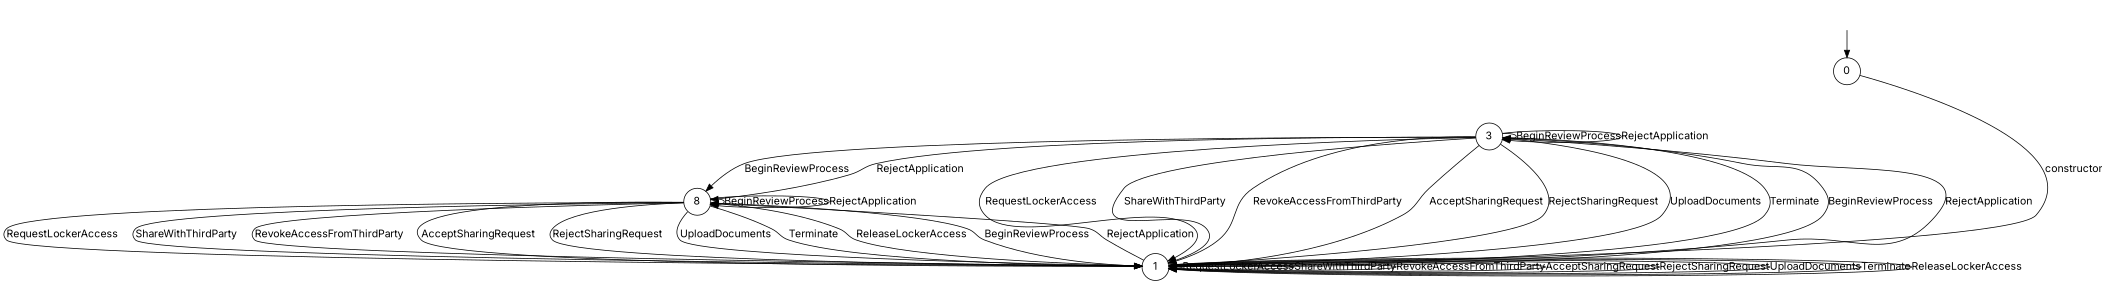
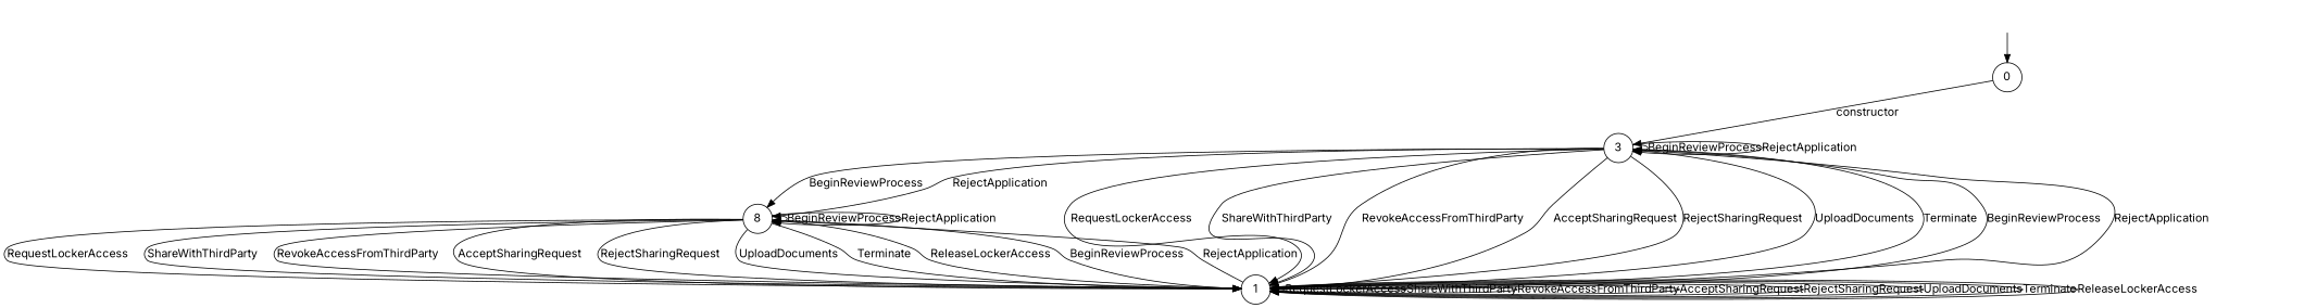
  digraph {
    fontname=Inter
    rankdir=TB
    node [fontname=Inter shape=circle]
    edge [fontname=Inter]
    "" [shape=plaintext]
    n2 [label=0]
    n3 [label=3]
    n4 [label=8]
    n5 [label=1]
    "" -> n2
-   n2 -> n5 [label=constructor]
+   n2 -> n3 [label=constructor]
    n3 -> n3 [label=BeginReviewProcess]
    n3 -> n3 [label=RejectApplication]
    n3 -> n4 [label=BeginReviewProcess]
    n3 -> n4 [label=RejectApplication]
    n3 -> n5 [label=RequestLockerAccess]
    n3 -> n5 [label=ShareWithThirdParty]
    n3 -> n5 [label=RevokeAccessFromThirdParty]
    n3 -> n5 [label=AcceptSharingRequest]
    n3 -> n5 [label=RejectSharingRequest]
    n3 -> n5 [label=UploadDocuments]
    n3 -> n5 [label=Terminate]
    n4 -> n4 [label=BeginReviewProcess]
    n4 -> n4 [label=RejectApplication]
    n4 -> n5 [label=RequestLockerAccess]
    n4 -> n5 [label=ShareWithThirdParty]
    n4 -> n5 [label=RevokeAccessFromThirdParty]
    n4 -> n5 [label=AcceptSharingRequest]
    n4 -> n5 [label=RejectSharingRequest]
    n4 -> n5 [label=UploadDocuments]
    n4 -> n5 [label=Terminate]
    n4 -> n5 [label=ReleaseLockerAccess]
    n5 -> n3 [label=BeginReviewProcess]
    n5 -> n3 [label=RejectApplication]
    n5 -> n4 [label=BeginReviewProcess]
    n5 -> n4 [label=RejectApplication]
    n5 -> n5 [label=RequestLockerAccess]
    n5 -> n5 [label=ShareWithThirdParty]
    n5 -> n5 [label=RevokeAccessFromThirdParty]
    n5 -> n5 [label=AcceptSharingRequest]
    n5 -> n5 [label=RejectSharingRequest]
    n5 -> n5 [label=UploadDocuments]
    n5 -> n5 [label=Terminate]
    n5 -> n5 [label=ReleaseLockerAccess]
  }
